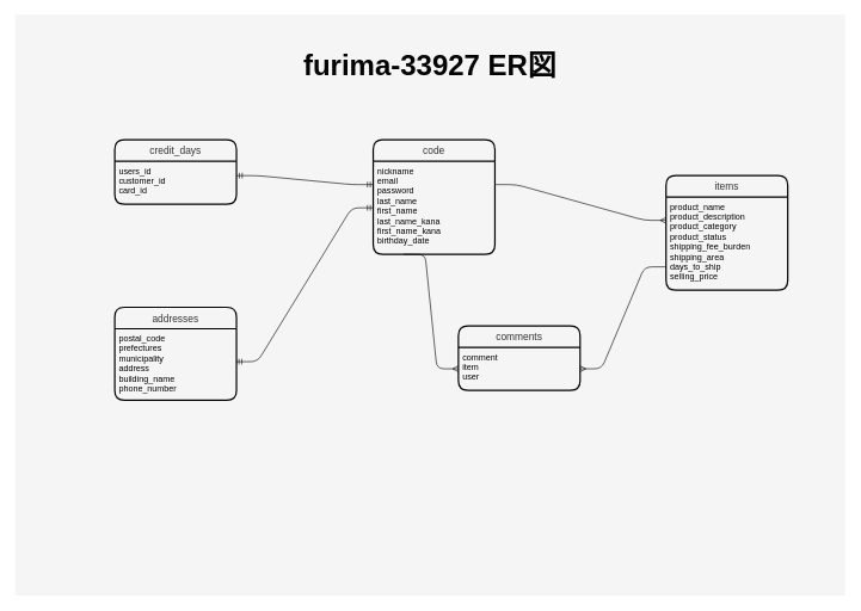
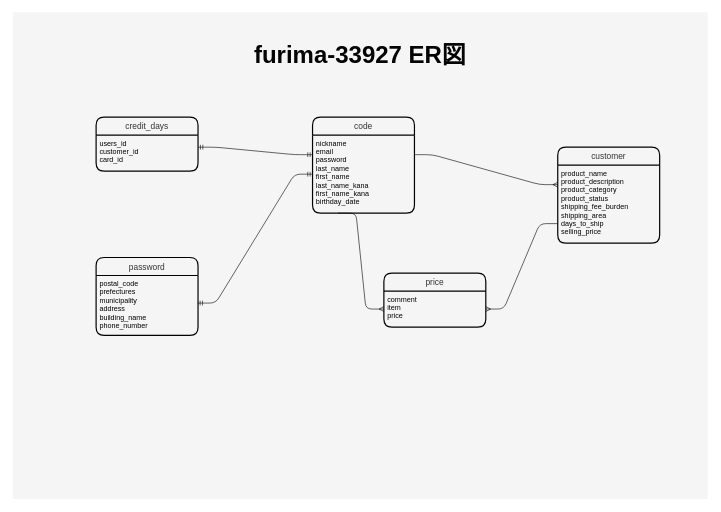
  <mxCell id="0" />
  <mxCell id="1" parent="0" />
  <mxCell id="2" value="" style="shape=ext;double=1;rounded=0;whiteSpace=wrap;html=1;labelBackgroundColor=none;fillColor=#f5f5f5;fontColor=#333333;strokeColor=none;" vertex="1" parent="1"><mxGeometry x="20" y="20" width="1159" height="812" as="geometry" /></mxCell>
- <mxCell id="3" value="items" style="swimlane;childLayout=stackLayout;horizontal=1;startSize=30;horizontalStack=0;rounded=1;fontSize=14;fontStyle=0;strokeWidth=2;resizeParent=0;resizeLast=1;shadow=0;dashed=0;align=center;labelBackgroundColor=none;fillColor=#f5f5f5;fontColor=#333333;strokeColor=#000000;" vertex="1" parent="1"><mxGeometry x="929" y="245" width="170" height="160" as="geometry" /></mxCell>
+ <mxCell id="3" value="customer" style="swimlane;childLayout=stackLayout;horizontal=1;startSize=30;horizontalStack=0;rounded=1;fontSize=14;fontStyle=0;strokeWidth=2;resizeParent=0;resizeLast=1;shadow=0;dashed=0;align=center;labelBackgroundColor=none;fillColor=#f5f5f5;fontColor=#333333;strokeColor=#000000;" vertex="1" parent="1"><mxGeometry x="929" y="245" width="170" height="160" as="geometry" /></mxCell>
  <mxCell id="4" value="product_name&#10;product_description&#10;product_category&#10;product_status&#10;shipping_fee_burden&#10;shipping_area&#10;days_to_ship&#10;selling_price" style="align=left;strokeColor=none;fillColor=none;spacingLeft=4;fontSize=12;verticalAlign=top;resizable=0;rotatable=0;part=1;fontColor=#030303;" vertex="1" parent="3"><mxGeometry y="30" width="170" height="130" as="geometry" /></mxCell>
  <mxCell id="5" value="&lt;font size=&quot;1&quot;&gt;&lt;b style=&quot;font-size: 40px&quot;&gt;furima-33927 ER図&lt;/b&gt;&lt;/font&gt;" style="text;html=1;strokeColor=none;fillColor=none;align=center;verticalAlign=middle;whiteSpace=wrap;rounded=0;labelBackgroundColor=none;fontColor=#030303;" vertex="1" parent="1"><mxGeometry x="407" y="45" width="385" height="90" as="geometry" /></mxCell>
- <mxCell id="6" value="comments" style="swimlane;childLayout=stackLayout;horizontal=1;startSize=30;horizontalStack=0;rounded=1;fontSize=14;fontStyle=0;strokeWidth=2;resizeParent=0;resizeLast=1;shadow=0;dashed=0;align=center;labelBackgroundColor=none;fillColor=#f5f5f5;fontColor=#333333;strokeColor=#000000;" vertex="1" parent="1"><mxGeometry x="639" y="455" width="170" height="90" as="geometry" /></mxCell>
- <mxCell id="7" value="comment&#10;item&#10;user" style="align=left;strokeColor=none;fillColor=none;spacingLeft=4;fontSize=12;verticalAlign=top;resizable=0;rotatable=0;part=1;fontColor=#030303;" vertex="1" parent="6"><mxGeometry y="30" width="170" height="60" as="geometry" /></mxCell>
+ <mxCell id="6" value="price" style="swimlane;childLayout=stackLayout;horizontal=1;startSize=30;horizontalStack=0;rounded=1;fontSize=14;fontStyle=0;strokeWidth=2;resizeParent=0;resizeLast=1;shadow=0;dashed=0;align=center;labelBackgroundColor=none;fillColor=#f5f5f5;fontColor=#333333;strokeColor=#000000;" vertex="1" parent="1"><mxGeometry x="639" y="455" width="170" height="90" as="geometry" /></mxCell>
+ <mxCell id="7" value="comment&#10;item&#10;price" style="align=left;strokeColor=none;fillColor=none;spacingLeft=4;fontSize=12;verticalAlign=top;resizable=0;rotatable=0;part=1;fontColor=#030303;" vertex="1" parent="6"><mxGeometry y="30" width="170" height="60" as="geometry" /></mxCell>
  <mxCell id="8" value="credit_days" style="swimlane;childLayout=stackLayout;horizontal=1;startSize=30;horizontalStack=0;rounded=1;fontSize=14;fontStyle=0;strokeWidth=2;resizeParent=0;resizeLast=1;shadow=0;dashed=0;align=center;labelBackgroundColor=none;fillColor=#f5f5f5;fontColor=#333333;strokeColor=#000000;" vertex="1" parent="1"><mxGeometry x="159" y="195" width="170" height="90" as="geometry" /></mxCell>
  <mxCell id="9" value="users_id&#10;customer_id&#10;card_id" style="align=left;strokeColor=none;fillColor=none;spacingLeft=4;fontSize=12;verticalAlign=top;resizable=0;rotatable=0;part=1;fontColor=#030303;" vertex="1" parent="8"><mxGeometry y="30" width="170" height="60" as="geometry" /></mxCell>
- <mxCell id="10" value="addresses" style="swimlane;childLayout=stackLayout;horizontal=1;startSize=30;horizontalStack=0;rounded=1;fontSize=14;fontStyle=0;strokeWidth=2;resizeParent=0;resizeLast=1;shadow=0;dashed=0;align=center;labelBackgroundColor=none;fillColor=#f5f5f5;fontColor=#333333;strokeColor=#000000;" vertex="1" parent="1"><mxGeometry x="159" y="429" width="170" height="130" as="geometry" /></mxCell>
+ <mxCell id="10" value="password" style="swimlane;childLayout=stackLayout;horizontal=1;startSize=30;horizontalStack=0;rounded=1;fontSize=14;fontStyle=0;strokeWidth=2;resizeParent=0;resizeLast=1;shadow=0;dashed=0;align=center;labelBackgroundColor=none;fillColor=#f5f5f5;fontColor=#333333;strokeColor=#000000;" vertex="1" parent="1"><mxGeometry x="159" y="429" width="170" height="130" as="geometry" /></mxCell>
  <mxCell id="11" value="postal_code&#10;prefectures&#10;municipality&#10;address&#10;building_name&#10;phone_number" style="align=left;strokeColor=none;fillColor=none;spacingLeft=4;fontSize=12;verticalAlign=top;resizable=0;rotatable=0;part=1;fontColor=#030303;" vertex="1" parent="10"><mxGeometry y="30" width="170" height="100" as="geometry" /></mxCell>
  <mxCell id="12" value="code" style="swimlane;childLayout=stackLayout;horizontal=1;startSize=30;horizontalStack=0;rounded=1;fontSize=14;fontStyle=0;strokeWidth=2;resizeParent=0;resizeLast=1;shadow=0;dashed=0;align=center;labelBackgroundColor=none;fillColor=#f5f5f5;fontColor=#333333;strokeColor=#000000;" vertex="1" parent="1"><mxGeometry x="520" y="195" width="170" height="160" as="geometry" /></mxCell>
  <mxCell id="13" value="nickname&#10;email&#10;password&#10;last_name&#10;first_name&#10;last_name_kana&#10;first_name_kana&#10;birthday_date" style="align=left;strokeColor=none;fillColor=none;spacingLeft=4;fontSize=12;verticalAlign=top;resizable=0;rotatable=0;part=1;fontColor=#030303;" vertex="1" parent="12"><mxGeometry y="30" width="170" height="130" as="geometry" /></mxCell>
  <mxCell id="14" value="" style="edgeStyle=entityRelationEdgeStyle;fontSize=12;html=1;endArrow=ERmandOne;startArrow=ERmandOne;strokeColor=#000000;entryX=0;entryY=0.25;entryDx=0;entryDy=0;" edge="1" parent="1" target="13"><mxGeometry width="100" height="100" relative="1" as="geometry"><mxPoint x="329" y="245" as="sourcePoint" /><mxPoint x="429" y="145" as="targetPoint" /></mxGeometry></mxCell>
  <mxCell id="15" value="" style="edgeStyle=entityRelationEdgeStyle;fontSize=12;html=1;endArrow=ERmandOne;startArrow=ERmandOne;strokeColor=#000000;entryX=0;entryY=0.5;entryDx=0;entryDy=0;" edge="1" parent="1" target="13"><mxGeometry width="100" height="100" relative="1" as="geometry"><mxPoint x="328.5" y="505" as="sourcePoint" /><mxPoint x="519.5" y="550" as="targetPoint" /></mxGeometry></mxCell>
  <mxCell id="16" value="" style="edgeStyle=entityRelationEdgeStyle;fontSize=12;html=1;endArrow=ERmany;strokeColor=#000000;entryX=0;entryY=0.5;entryDx=0;entryDy=0;exitX=0.25;exitY=1;exitDx=0;exitDy=0;" edge="1" parent="1" source="13" target="7"><mxGeometry width="100" height="100" relative="1" as="geometry"><mxPoint x="559" y="565" as="sourcePoint" /><mxPoint x="659" y="465" as="targetPoint" /></mxGeometry></mxCell>
  <mxCell id="17" value="" style="edgeStyle=entityRelationEdgeStyle;fontSize=12;html=1;endArrow=ERmany;strokeColor=#000000;entryX=1;entryY=0.5;entryDx=0;entryDy=0;exitX=0;exitY=0.75;exitDx=0;exitDy=0;" edge="1" parent="1" source="4" target="7"><mxGeometry width="100" height="100" relative="1" as="geometry"><mxPoint x="709" y="425" as="sourcePoint" /><mxPoint x="809" y="325" as="targetPoint" /></mxGeometry></mxCell>
  <mxCell id="18" value="" style="edgeStyle=entityRelationEdgeStyle;fontSize=12;html=1;endArrow=ERmany;strokeColor=#000000;entryX=0;entryY=0.25;entryDx=0;entryDy=0;exitX=1;exitY=0.25;exitDx=0;exitDy=0;" edge="1" parent="1" source="13" target="4"><mxGeometry width="100" height="100" relative="1" as="geometry"><mxPoint x="709" y="425" as="sourcePoint" /><mxPoint x="809" y="325" as="targetPoint" /></mxGeometry></mxCell>
